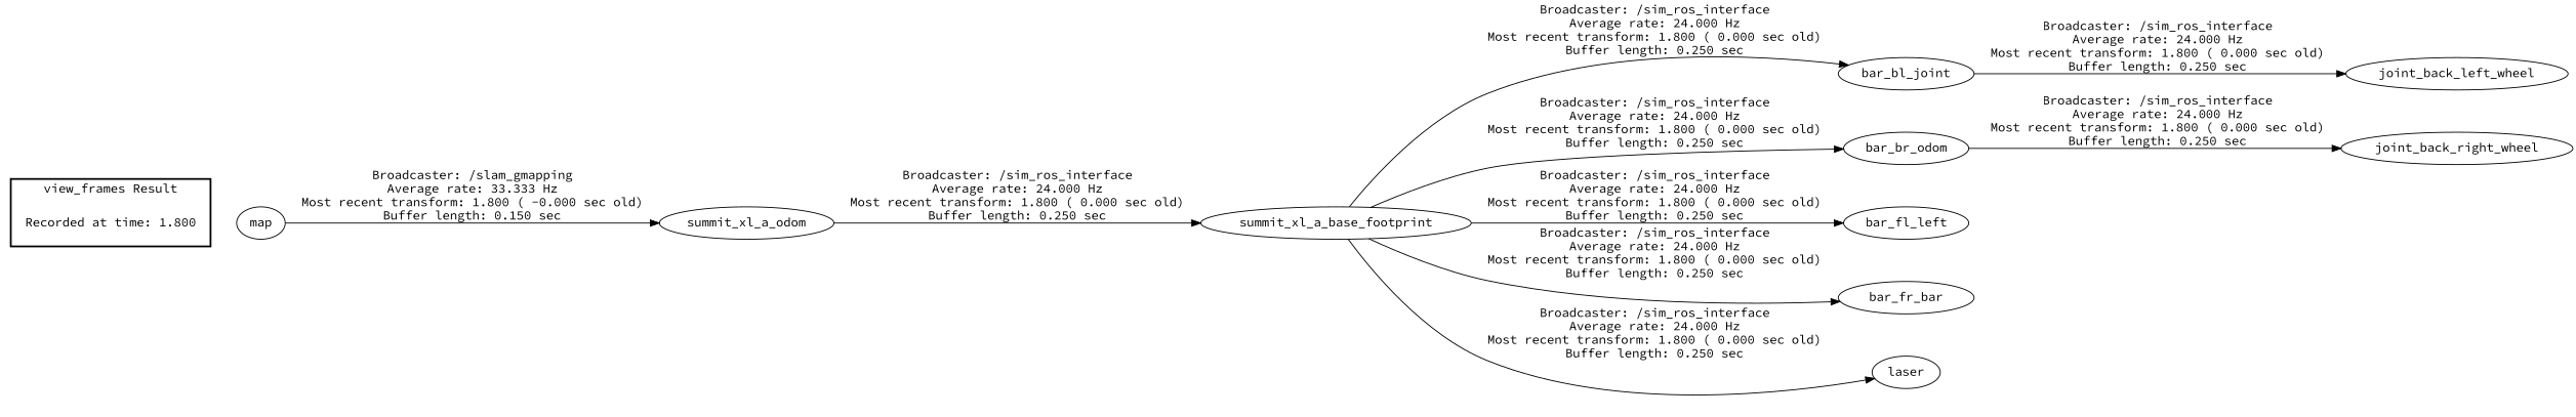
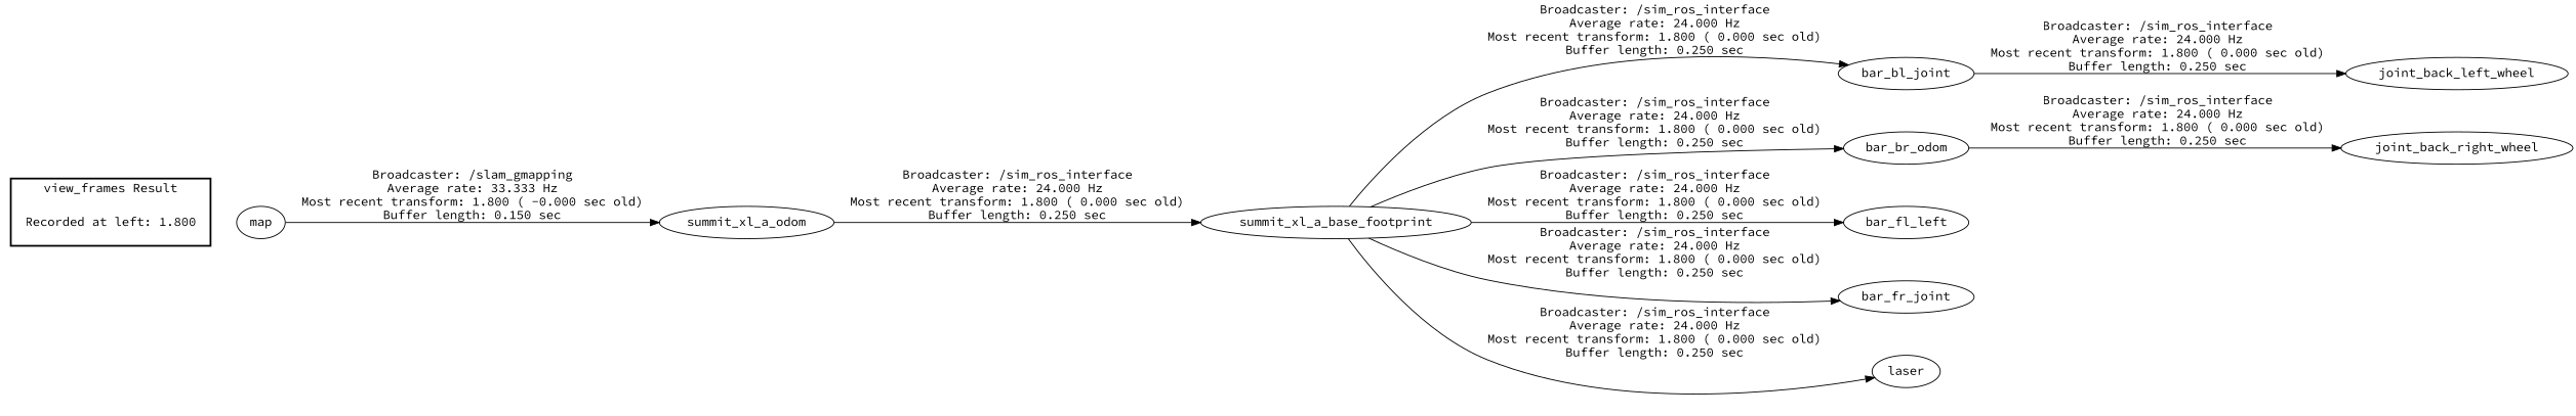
  digraph {
    fontname="Source Code Pro"
    rankdir=LR
    node [fontname="Source Code Pro"]
    edge [fontname="Source Code Pro"]
-   "Recorded at time: 1.800" [shape=plaintext]
+   "Recorded at time: 1.800" [shape=plaintext label="Recorded at left: 1.800"]
    map
    summit_xl_a_odom
    summit_xl_a_base_footprint
    bar_bl_joint
    n6 [label=bar_br_odom]
    n7 [label=bar_fl_left]
-   bar_fr_joint [label=bar_fr_bar]
+   bar_fr_joint
    laser
    joint_back_left_wheel
    joint_back_right_wheel
    subgraph cluster_1 {
      color=black
      label="view_frames Result"
      style=bold
      "Recorded at time: 1.800"
    }
    "Recorded at time: 1.800" -> map [style=invis]
    map -> summit_xl_a_odom [label="Broadcaster: /slam_gmapping\nAverage rate: 33.333 Hz\nMost recent transform: 1.800 ( -0.000 sec old)\nBuffer length: 0.150 sec\n"]
    summit_xl_a_odom -> summit_xl_a_base_footprint [label="Broadcaster: /sim_ros_interface\nAverage rate: 24.000 Hz\nMost recent transform: 1.800 ( 0.000 sec old)\nBuffer length: 0.250 sec\n"]
    summit_xl_a_base_footprint -> bar_bl_joint [label="Broadcaster: /sim_ros_interface\nAverage rate: 24.000 Hz\nMost recent transform: 1.800 ( 0.000 sec old)\nBuffer length: 0.250 sec\n"]
    summit_xl_a_base_footprint -> n6 [label="Broadcaster: /sim_ros_interface\nAverage rate: 24.000 Hz\nMost recent transform: 1.800 ( 0.000 sec old)\nBuffer length: 0.250 sec\n"]
    summit_xl_a_base_footprint -> n7 [label="Broadcaster: /sim_ros_interface\nAverage rate: 24.000 Hz\nMost recent transform: 1.800 ( 0.000 sec old)\nBuffer length: 0.250 sec\n"]
    summit_xl_a_base_footprint -> bar_fr_joint [label="Broadcaster: /sim_ros_interface\nAverage rate: 24.000 Hz\nMost recent transform: 1.800 ( 0.000 sec old)\nBuffer length: 0.250 sec\n"]
    summit_xl_a_base_footprint -> laser [label="Broadcaster: /sim_ros_interface\nAverage rate: 24.000 Hz\nMost recent transform: 1.800 ( 0.000 sec old)\nBuffer length: 0.250 sec\n"]
    bar_bl_joint -> joint_back_left_wheel [label="Broadcaster: /sim_ros_interface\nAverage rate: 24.000 Hz\nMost recent transform: 1.800 ( 0.000 sec old)\nBuffer length: 0.250 sec\n"]
    n6 -> joint_back_right_wheel [label="Broadcaster: /sim_ros_interface\nAverage rate: 24.000 Hz\nMost recent transform: 1.800 ( 0.000 sec old)\nBuffer length: 0.250 sec\n"]
  }
